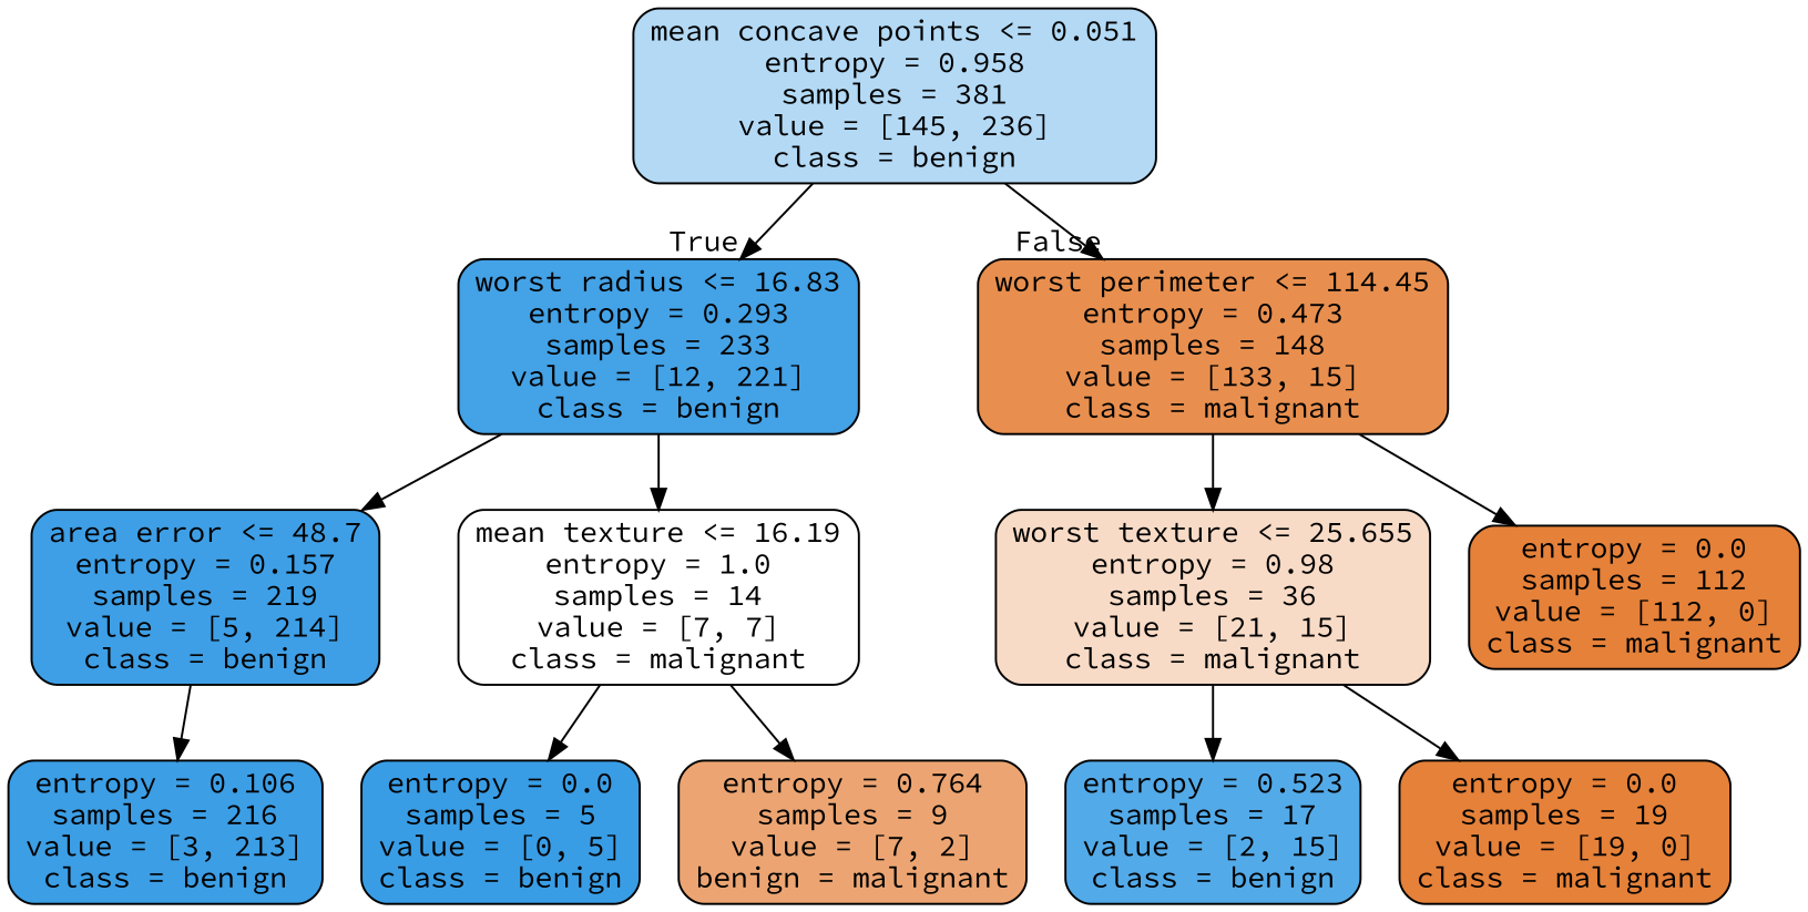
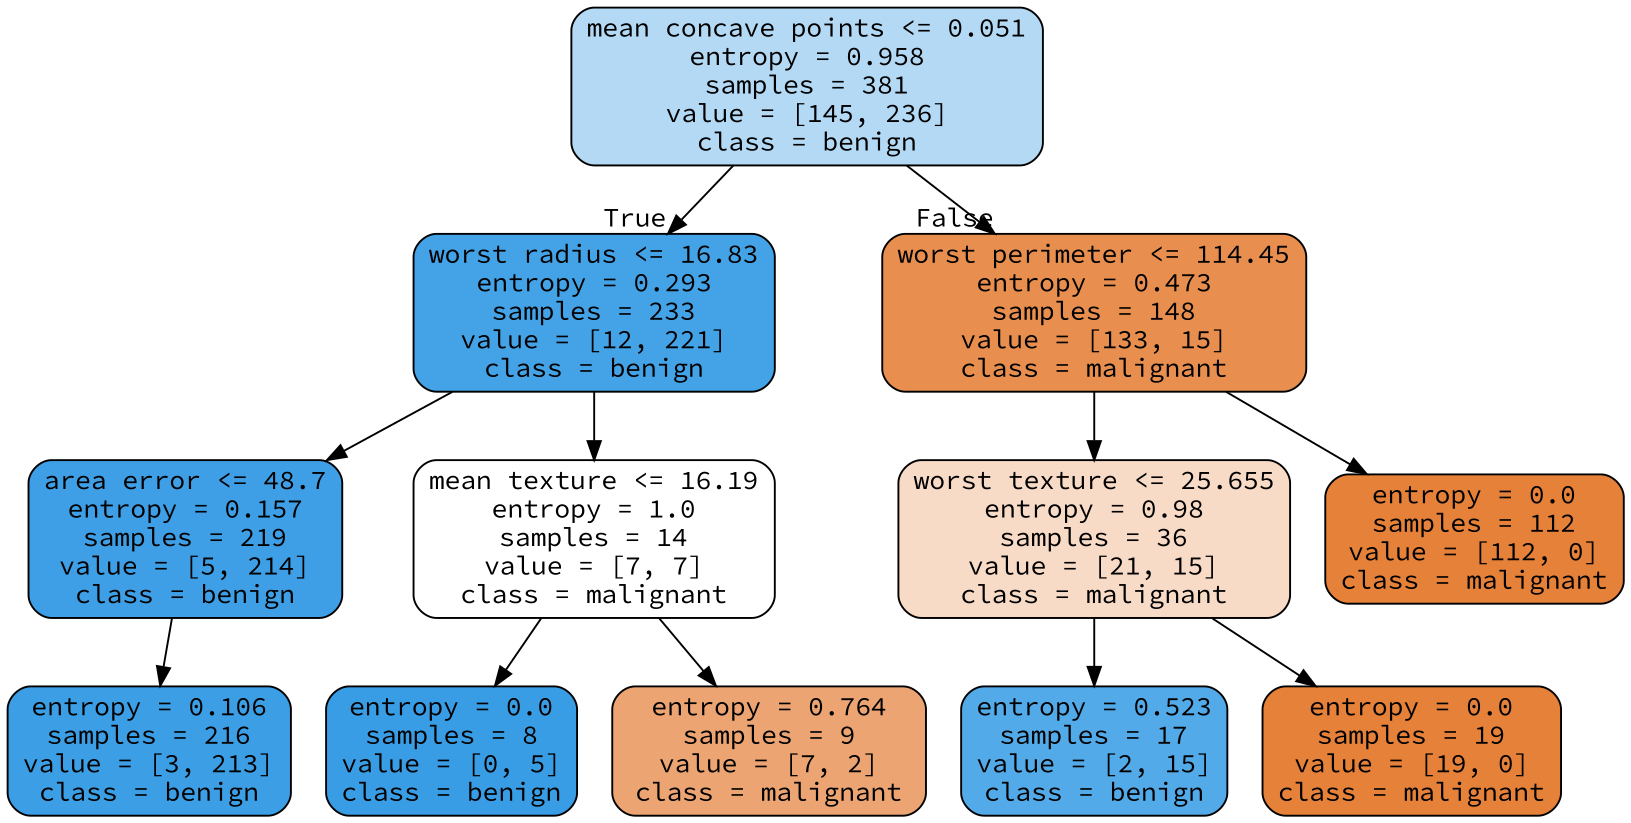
  digraph {
    fontname="Source Code Pro"
    node [color=black fillcolor="#e58139" fontname="Source Code Pro" shape=box style="filled, rounded"]
    edge [fontname="Source Code Pro"]
    n1 [fillcolor="#b3d9f5" label="mean concave points <= 0.051\nentropy = 0.958\nsamples = 381\nvalue = [145, 236]\nclass = benign"]
    n2 [fillcolor="#44a2e6" label="worst radius <= 16.83\nentropy = 0.293\nsamples = 233\nvalue = [12, 221]\nclass = benign"]
    n3 [fillcolor="#e88f4f" label="worst perimeter <= 114.45\nentropy = 0.473\nsamples = 148\nvalue = [133, 15]\nclass = malignant"]
    n4 [fillcolor="#3e9fe6" label="area error <= 48.7\nentropy = 0.157\nsamples = 219\nvalue = [5, 214]\nclass = benign"]
    n5 [fillcolor="#ffffff" label="mean texture <= 16.19\nentropy = 1.0\nsamples = 14\nvalue = [7, 7]\nclass = malignant"]
    n6 [fillcolor="#f8dbc6" label="worst texture <= 25.655\nentropy = 0.98\nsamples = 36\nvalue = [21, 15]\nclass = malignant"]
    n7 [label="entropy = 0.0\nsamples = 112\nvalue = [112, 0]\nclass = malignant"]
    n8 [fillcolor="#3c9ee5" label="entropy = 0.106\nsamples = 216\nvalue = [3, 213]\nclass = benign"]
-   n9 [fillcolor="#399de5" label="entropy = 0.0\nsamples = 5\nvalue = [0, 5]\nclass = benign"]
-   n10 [fillcolor="#eca572" label="entropy = 0.764\nsamples = 9\nvalue = [7, 2]\nbenign = malignant"]
+   n9 [fillcolor="#399de5" label="entropy = 0.0\nsamples = 8\nvalue = [0, 5]\nclass = benign"]
+   n10 [fillcolor="#eca572" label="entropy = 0.764\nsamples = 9\nvalue = [7, 2]\nclass = malignant"]
    n11 [fillcolor="#53aae8" label="entropy = 0.523\nsamples = 17\nvalue = [2, 15]\nclass = benign"]
    n12 [label="entropy = 0.0\nsamples = 19\nvalue = [19, 0]\nclass = malignant"]
    n1 -> n2 [headlabel=True labelangle=45 labeldistance=2.5]
    n1 -> n3 [headlabel=False labelangle=-45 labeldistance=2.5]
    n2 -> n4
    n2 -> n5
    n3 -> n6
    n3 -> n7
    n4 -> n8
    n5 -> n9
    n5 -> n10
    n6 -> n11
    n6 -> n12
  }
